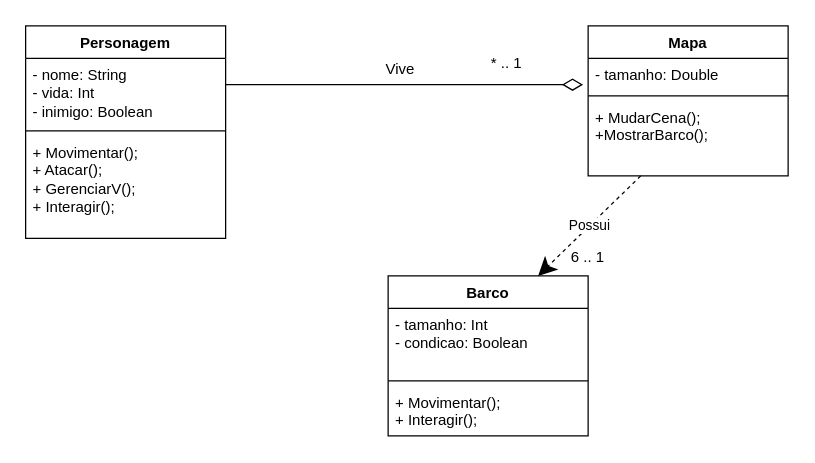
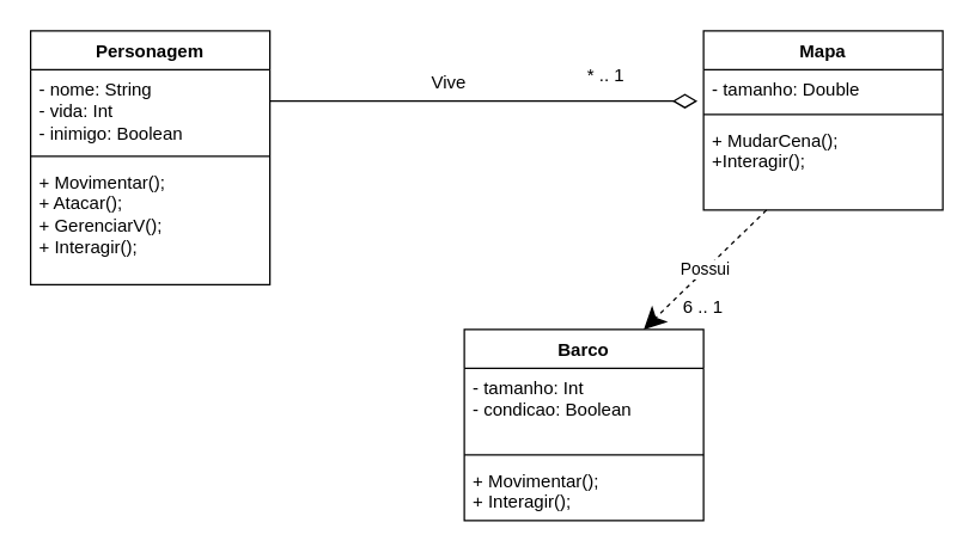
  <mxCell id="0" />
  <mxCell id="1" parent="0" />
  <mxCell id="2" value="Personagem" style="swimlane;fontStyle=1;align=center;verticalAlign=top;childLayout=stackLayout;horizontal=1;startSize=26;horizontalStack=0;resizeParent=1;resizeParentMax=0;resizeLast=0;collapsible=1;marginBottom=0;whiteSpace=wrap;html=1;" parent="1" vertex="1"><mxGeometry x="20" y="20" width="160" height="170" as="geometry" /></mxCell>
  <mxCell id="3" value="- nome: String&lt;br&gt;- vida: Int&lt;br&gt;- inimigo: Boolean" style="text;strokeColor=none;fillColor=none;align=left;verticalAlign=top;spacingLeft=4;spacingRight=4;overflow=hidden;rotatable=0;points=[[0,0.5],[1,0.5]];portConstraint=eastwest;whiteSpace=wrap;html=1;" parent="2" vertex="1"><mxGeometry y="26" width="160" height="54" as="geometry" /></mxCell>
  <mxCell id="4" value="" style="line;strokeWidth=1;fillColor=none;align=left;verticalAlign=middle;spacingTop=-1;spacingLeft=3;spacingRight=3;rotatable=0;labelPosition=right;points=[];portConstraint=eastwest;strokeColor=inherit;" parent="2" vertex="1"><mxGeometry y="80" width="160" height="8" as="geometry" /></mxCell>
  <mxCell id="5" value="+ Movimentar();&lt;br&gt;+ Atacar();&lt;br&gt;+ GerenciarV();&lt;br&gt;+ Interagir();" style="text;strokeColor=none;fillColor=none;align=left;verticalAlign=top;spacingLeft=4;spacingRight=4;overflow=hidden;rotatable=0;points=[[0,0.5],[1,0.5]];portConstraint=eastwest;whiteSpace=wrap;html=1;" parent="2" vertex="1"><mxGeometry y="88" width="160" height="82" as="geometry" /></mxCell>
  <mxCell id="6" value="Mapa" style="swimlane;fontStyle=1;align=center;verticalAlign=top;childLayout=stackLayout;horizontal=1;startSize=26;horizontalStack=0;resizeParent=1;resizeParentMax=0;resizeLast=0;collapsible=1;marginBottom=0;whiteSpace=wrap;html=1;" parent="1" vertex="1"><mxGeometry x="470" y="20" width="160" height="120" as="geometry" /></mxCell>
  <mxCell id="7" value="- tamanho: Double" style="text;strokeColor=none;fillColor=none;align=left;verticalAlign=top;spacingLeft=4;spacingRight=4;overflow=hidden;rotatable=0;points=[[0,0.5],[1,0.5]];portConstraint=eastwest;whiteSpace=wrap;html=1;" parent="6" vertex="1"><mxGeometry y="26" width="160" height="26" as="geometry" /></mxCell>
  <mxCell id="8" value="" style="line;strokeWidth=1;fillColor=none;align=left;verticalAlign=middle;spacingTop=-1;spacingLeft=3;spacingRight=3;rotatable=0;labelPosition=right;points=[];portConstraint=eastwest;strokeColor=inherit;" parent="6" vertex="1"><mxGeometry y="52" width="160" height="8" as="geometry" /></mxCell>
- <mxCell id="9" value="+ MudarCena();&lt;br&gt;+MostrarBarco();" style="text;strokeColor=none;fillColor=none;align=left;verticalAlign=top;spacingLeft=4;spacingRight=4;overflow=hidden;rotatable=0;points=[[0,0.5],[1,0.5]];portConstraint=eastwest;whiteSpace=wrap;html=1;" parent="6" vertex="1"><mxGeometry y="60" width="160" height="60" as="geometry" /></mxCell>
+ <mxCell id="9" value="+ MudarCena();&lt;br&gt;+Interagir();" style="text;strokeColor=none;fillColor=none;align=left;verticalAlign=top;spacingLeft=4;spacingRight=4;overflow=hidden;rotatable=0;points=[[0,0.5],[1,0.5]];portConstraint=eastwest;whiteSpace=wrap;html=1;" parent="6" vertex="1"><mxGeometry y="60" width="160" height="60" as="geometry" /></mxCell>
  <mxCell id="10" value="Barco" style="swimlane;fontStyle=1;align=center;verticalAlign=top;childLayout=stackLayout;horizontal=1;startSize=26;horizontalStack=0;resizeParent=1;resizeParentMax=0;resizeLast=0;collapsible=1;marginBottom=0;whiteSpace=wrap;html=1;" parent="1" vertex="1"><mxGeometry x="310" y="220" width="160" height="128" as="geometry" /></mxCell>
  <mxCell id="11" value="- tamanho: Int&lt;br&gt;- condicao: Boolean" style="text;strokeColor=none;fillColor=none;align=left;verticalAlign=top;spacingLeft=4;spacingRight=4;overflow=hidden;rotatable=0;points=[[0,0.5],[1,0.5]];portConstraint=eastwest;whiteSpace=wrap;html=1;" parent="10" vertex="1"><mxGeometry y="26" width="160" height="54" as="geometry" /></mxCell>
  <mxCell id="12" value="" style="line;strokeWidth=1;fillColor=none;align=left;verticalAlign=middle;spacingTop=-1;spacingLeft=3;spacingRight=3;rotatable=0;labelPosition=right;points=[];portConstraint=eastwest;strokeColor=inherit;" parent="10" vertex="1"><mxGeometry y="80" width="160" height="8" as="geometry" /></mxCell>
  <mxCell id="13" value="+ Movimentar();&lt;br&gt;+ Interagir();" style="text;strokeColor=none;fillColor=none;align=left;verticalAlign=top;spacingLeft=4;spacingRight=4;overflow=hidden;rotatable=0;points=[[0,0.5],[1,0.5]];portConstraint=eastwest;whiteSpace=wrap;html=1;" parent="10" vertex="1"><mxGeometry y="88" width="160" height="40" as="geometry" /></mxCell>
  <mxCell id="14" value="Possui" style="endArrow=classic;endSize=12;dashed=1;html=1;rounded=0;entryX=0.75;entryY=0;entryDx=0;entryDy=0;exitX=0.263;exitY=1;exitDx=0;exitDy=0;exitPerimeter=0;" parent="1" source="9" target="10" edge="1"><mxGeometry width="160" relative="1" as="geometry"><mxPoint x="380" y="170" as="sourcePoint" /><mxPoint x="240" y="270" as="targetPoint" /></mxGeometry></mxCell>
  <mxCell id="15" value="" style="endArrow=none;html=1;endSize=12;startArrow=diamondThin;startSize=14;startFill=0;edgeStyle=orthogonalEdgeStyle;align=left;verticalAlign=bottom;rounded=0;endFill=0;exitX=-0.025;exitY=0.808;exitDx=0;exitDy=0;exitPerimeter=0;" parent="1" source="7" edge="1"><mxGeometry x="-1" y="3" relative="1" as="geometry"><mxPoint x="460" y="67" as="sourcePoint" /><mxPoint x="180" y="67" as="targetPoint" /><Array as="points" /></mxGeometry></mxCell>
- <mxCell id="16" value="Vive" style="text;html=1;strokeColor=none;fillColor=none;align=center;verticalAlign=middle;whiteSpace=wrap;rounded=0;" parent="1" vertex="1"><mxGeometry x="290" y="40" width="60" height="30" as="geometry" /></mxCell>
+ <mxCell id="16" value="Vive" style="text;html=1;strokeColor=none;fillColor=none;align=center;verticalAlign=middle;whiteSpace=wrap;rounded=0;" parent="1" vertex="1"><mxGeometry x="270" y="40" width="60" height="30" as="geometry" /></mxCell>
  <mxCell id="17" value="* .. 1" style="text;html=1;strokeColor=none;fillColor=none;align=center;verticalAlign=middle;whiteSpace=wrap;rounded=0;" parent="1" vertex="1"><mxGeometry x="375" y="35" width="60" height="30" as="geometry" /></mxCell>
  <mxCell id="18" value="6 .. 1" style="text;html=1;strokeColor=none;fillColor=none;align=center;verticalAlign=middle;whiteSpace=wrap;rounded=0;" parent="1" vertex="1"><mxGeometry x="440" y="190" width="60" height="30" as="geometry" /></mxCell>
